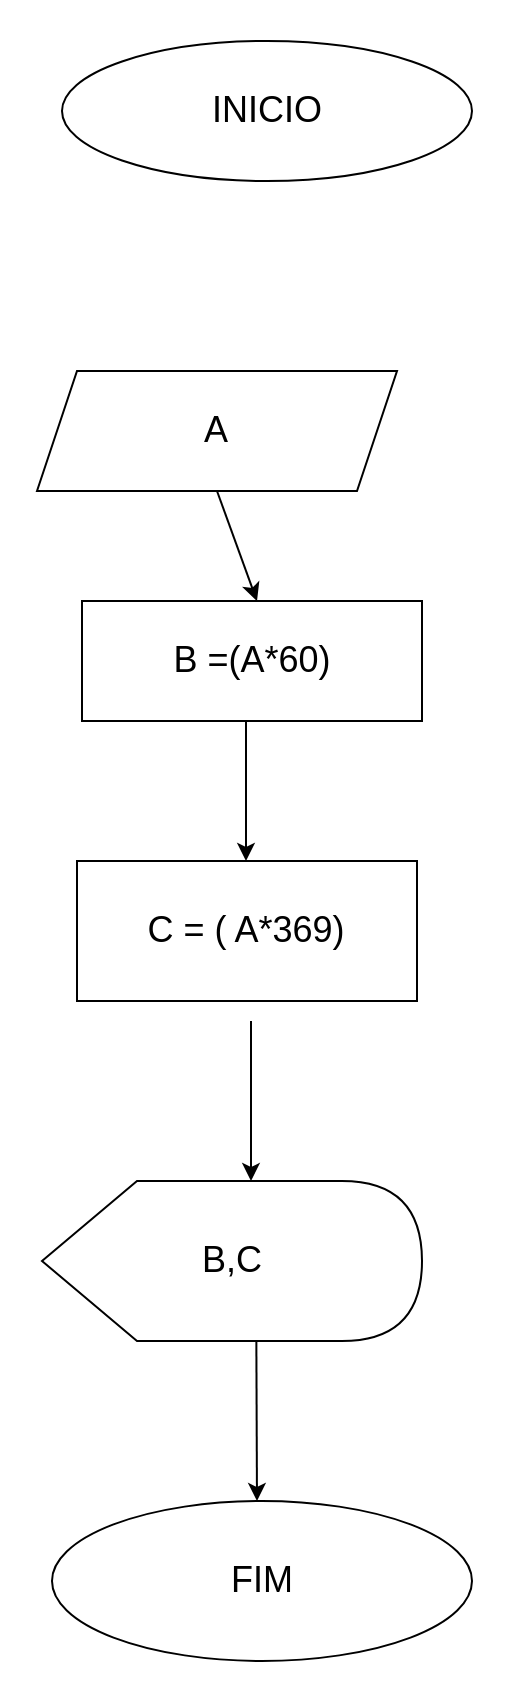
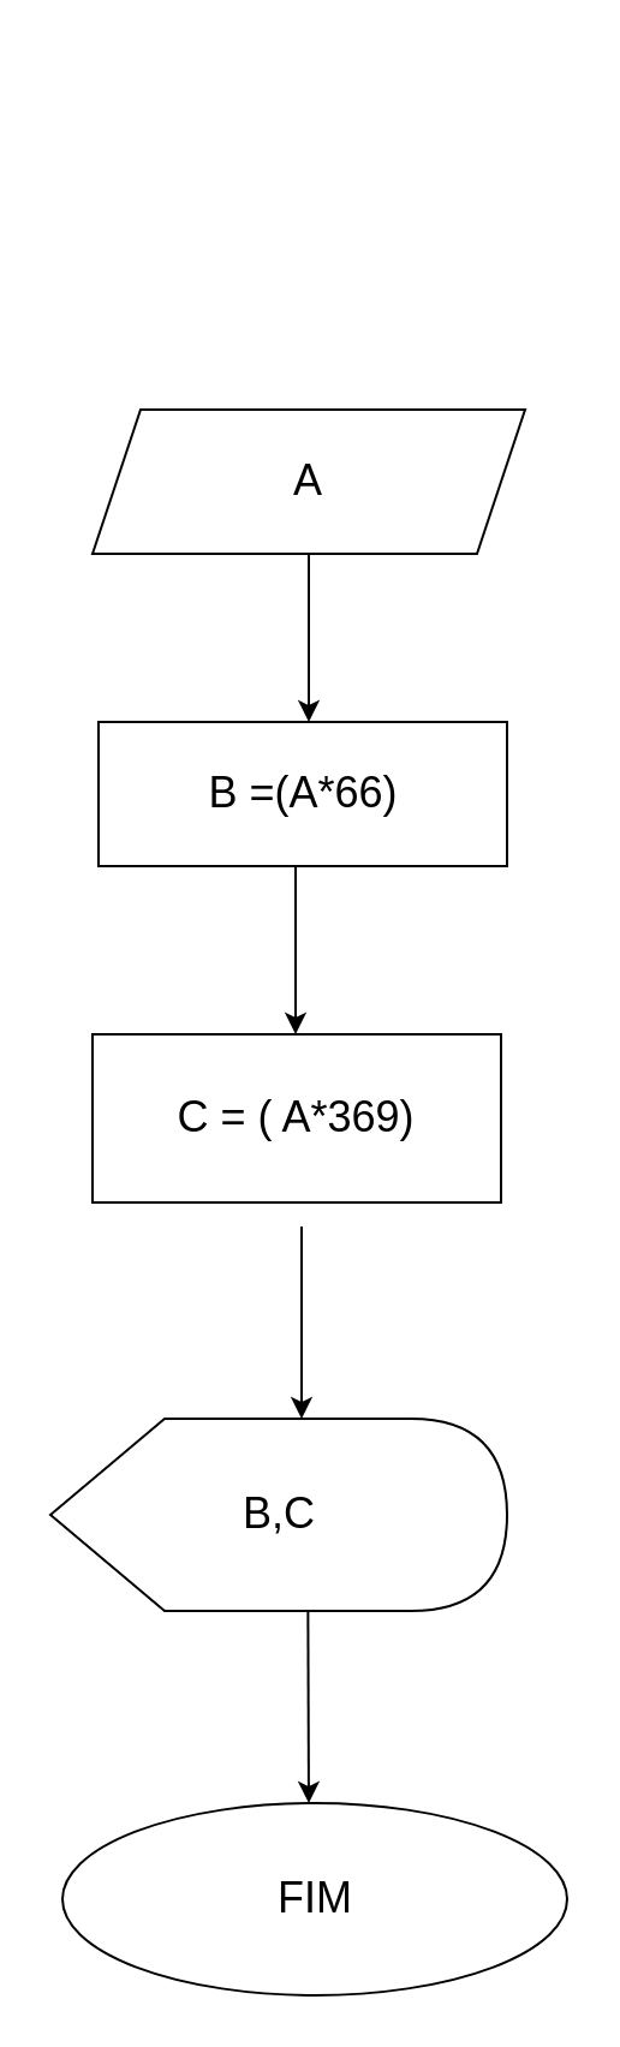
  <mxCell id="0" />
  <mxCell id="1" parent="0" />
- <mxCell id="2" value="&lt;font style=&quot;font-size: 18px;&quot;&gt;INICIO&lt;/font&gt;" style="ellipse;whiteSpace=wrap;html=1;" vertex="1" parent="1"><mxGeometry x="30.5" y="20" width="205" height="70" as="geometry" /></mxCell>
- <mxCell id="3" value="&lt;font style=&quot;font-size: 18px;&quot;&gt;A&lt;/font&gt;" style="shape=parallelogram;perimeter=parallelogramPerimeter;whiteSpace=wrap;html=1;fixedSize=1;" vertex="1" parent="1"><mxGeometry x="18" y="185" width="180" height="60" as="geometry" /></mxCell>
+ <mxCell id="3" value="&lt;font style=&quot;font-size: 18px;&quot;&gt;A&lt;/font&gt;" style="shape=parallelogram;perimeter=parallelogramPerimeter;whiteSpace=wrap;html=1;fixedSize=1;" vertex="1" parent="1"><mxGeometry x="38" y="170" width="180" height="60" as="geometry" /></mxCell>
  <mxCell id="4" value="" style="endArrow=classic;html=1;rounded=0;exitX=0.5;exitY=1;exitDx=0;exitDy=0;" edge="1" parent="1" source="3"><mxGeometry width="50" height="50" relative="1" as="geometry"><mxPoint x="128" y="270" as="sourcePoint" /><mxPoint x="128" y="300" as="targetPoint" /></mxGeometry></mxCell>
  <mxCell id="5" value="" style="endArrow=classic;html=1;rounded=0;" edge="1" parent="1"><mxGeometry width="50" height="50" relative="1" as="geometry"><mxPoint x="122.5" y="350" as="sourcePoint" /><mxPoint x="122.5" y="430" as="targetPoint" /></mxGeometry></mxCell>
  <mxCell id="6" value="" style="endArrow=classic;html=1;rounded=0;" edge="1" parent="1"><mxGeometry width="50" height="50" relative="1" as="geometry"><mxPoint x="125" y="510" as="sourcePoint" /><mxPoint x="125" y="590" as="targetPoint" /></mxGeometry></mxCell>
  <mxCell id="7" value="" style="endArrow=classic;html=1;rounded=0;exitX=0.564;exitY=0.958;exitDx=0;exitDy=0;exitPerimeter=0;" edge="1" parent="1" source="11"><mxGeometry width="50" height="50" relative="1" as="geometry"><mxPoint x="128" y="680" as="sourcePoint" /><mxPoint x="128" y="750" as="targetPoint" /></mxGeometry></mxCell>
  <mxCell id="8" value="&lt;font style=&quot;font-size: 18px;&quot;&gt;FIM&lt;/font&gt;" style="ellipse;whiteSpace=wrap;html=1;" vertex="1" parent="1"><mxGeometry x="25.5" y="750" width="210" height="80" as="geometry" /></mxCell>
- <mxCell id="9" value="&lt;span style=&quot;font-size: 18px;&quot;&gt;B =(A*60)&lt;/span&gt;" style="rounded=0;whiteSpace=wrap;html=1;" vertex="1" parent="1"><mxGeometry x="40.5" y="300" width="170" height="60" as="geometry" /></mxCell>
+ <mxCell id="9" value="&lt;span style=&quot;font-size: 18px;&quot;&gt;B =(A*66)&lt;/span&gt;" style="rounded=0;whiteSpace=wrap;html=1;" vertex="1" parent="1"><mxGeometry x="40.5" y="300" width="170" height="60" as="geometry" /></mxCell>
  <mxCell id="10" value="&lt;font style=&quot;font-size: 18px;&quot;&gt;C = ( A*369)&lt;/font&gt;" style="rounded=0;whiteSpace=wrap;html=1;" vertex="1" parent="1"><mxGeometry x="38" y="430" width="170" height="70" as="geometry" /></mxCell>
  <mxCell id="11" value="&lt;font style=&quot;font-size: 18px;&quot;&gt;B,C&lt;/font&gt;" style="shape=display;whiteSpace=wrap;html=1;" vertex="1" parent="1"><mxGeometry x="20.5" y="590" width="190" height="80" as="geometry" /></mxCell>
